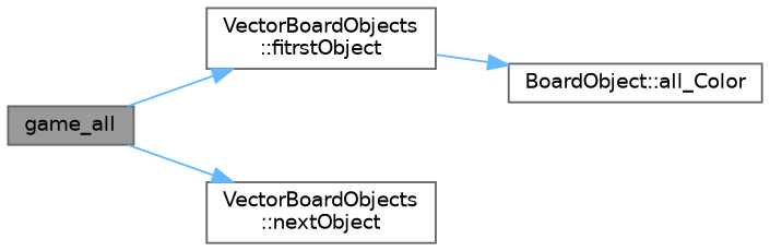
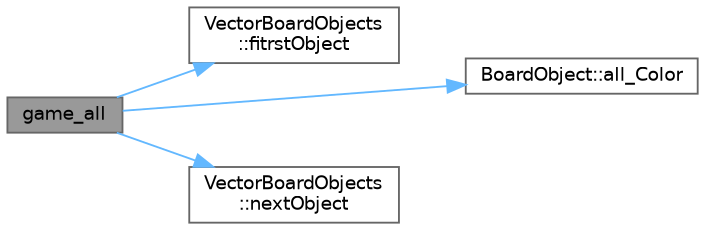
  digraph {
    rankdir=LR
    node [color=grey40 fillcolor=white fontname=Helvetica fontsize=10 shape=box style=filled]
    edge [color=steelblue1 fontname=Helvetica fontsize=10 labelfontname=Helvetica labelfontsize=10 style=solid]
    n1 [color=gray40 fillcolor=grey60 fontcolor=black height=0.2 label=game_all width=0.4]
    n2 [height=0.2 label="VectorBoardObjects\l::fitrstObject" width=0.4]
    n3 [height=0.2 label="BoardObject::all_Color" width=0.4]
    n4 [height=0.2 label="VectorBoardObjects\l::nextObject" width=0.4]
    n1 -> n2
-   n2 -> n3
+   n1 -> n3
    n1 -> n4
  }
